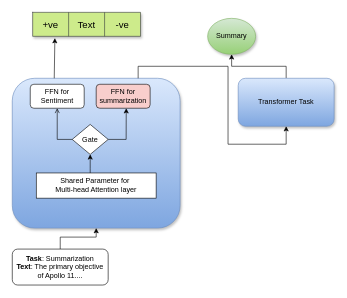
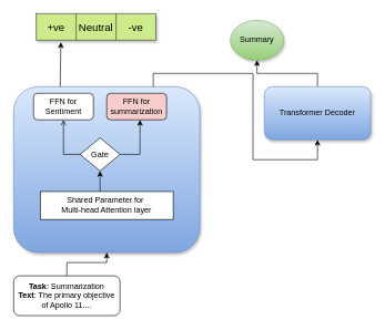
  <mxCell id="0" />
  <mxCell id="1" parent="0" />
  <mxCell id="2" value="&lt;div&gt;&lt;br&gt;&lt;/div&gt;" style="rounded=1;whiteSpace=wrap;html=1;shadow=1;glass=0;fillColor=#dae8fc;strokeColor=#6c8ebf;gradientColor=#7ea6e0;" vertex="1" parent="1"><mxGeometry x="20" y="130" width="280" height="250" as="geometry" /></mxCell>
  <mxCell id="3" value="" style="edgeStyle=orthogonalEdgeStyle;rounded=0;orthogonalLoop=1;jettySize=auto;html=1;" edge="1" parent="1" source="4" target="12"><mxGeometry relative="1" as="geometry" /></mxCell>
- <mxCell id="4" value="&lt;div&gt;Transformer Task&lt;/div&gt;" style="rounded=1;whiteSpace=wrap;html=1;shadow=1;fillColor=#dae8fc;strokeColor=#6c8ebf;gradientColor=#7ea6e0;" vertex="1" parent="1"><mxGeometry x="397" y="130" width="160" height="80" as="geometry" /></mxCell>
+ <mxCell id="4" value="&lt;div&gt;Transformer Decoder&lt;/div&gt;" style="rounded=1;whiteSpace=wrap;html=1;shadow=1;fillColor=#dae8fc;strokeColor=#6c8ebf;gradientColor=#7ea6e0;" vertex="1" parent="1"><mxGeometry x="397" y="130" width="160" height="80" as="geometry" /></mxCell>
  <mxCell id="5" value="" style="endArrow=classic;html=1;rounded=0;exitX=0.75;exitY=0;exitDx=0;exitDy=0;entryX=0.5;entryY=1;entryDx=0;entryDy=0;" edge="1" parent="1" source="2" target="4"><mxGeometry width="50" height="50" relative="1" as="geometry"><mxPoint x="141" y="130" as="sourcePoint" /><mxPoint x="322" y="210" as="targetPoint" /><Array as="points"><mxPoint x="230" y="110" /><mxPoint x="380" y="110" /><mxPoint x="380" y="240" /><mxPoint x="477" y="240" /></Array></mxGeometry></mxCell>
  <mxCell id="6" value="" style="shape=table;startSize=0;container=1;collapsible=0;childLayout=tableLayout;fontSize=16;rounded=1;shadow=1;fillColor=#cdeb8b;strokeColor=#36393d;" vertex="1" parent="1"><mxGeometry x="54" y="20" width="180" height="40" as="geometry" /></mxCell>
  <mxCell id="7" value="" style="shape=tableRow;horizontal=0;startSize=0;swimlaneHead=0;swimlaneBody=0;strokeColor=inherit;top=0;left=0;bottom=0;right=0;collapsible=0;dropTarget=0;fillColor=none;points=[[0,0.5],[1,0.5]];portConstraint=eastwest;fontSize=16;" vertex="1" parent="6"><mxGeometry width="180" height="40" as="geometry" /></mxCell>
  <mxCell id="8" value="+ve" style="shape=partialRectangle;html=1;whiteSpace=wrap;connectable=0;strokeColor=inherit;overflow=hidden;fillColor=none;top=0;left=0;bottom=0;right=0;pointerEvents=1;fontSize=16;" vertex="1" parent="7"><mxGeometry width="60" height="40" as="geometry"><mxRectangle width="60" height="40" as="alternateBounds" /></mxGeometry></mxCell>
- <mxCell id="9" value="Text" style="shape=partialRectangle;html=1;whiteSpace=wrap;connectable=0;strokeColor=inherit;overflow=hidden;fillColor=none;top=0;left=0;bottom=0;right=0;pointerEvents=1;fontSize=16;" vertex="1" parent="7"><mxGeometry x="60" width="60" height="40" as="geometry"><mxRectangle width="60" height="40" as="alternateBounds" /></mxGeometry></mxCell>
+ <mxCell id="9" value="Neutral" style="shape=partialRectangle;html=1;whiteSpace=wrap;connectable=0;strokeColor=inherit;overflow=hidden;fillColor=none;top=0;left=0;bottom=0;right=0;pointerEvents=1;fontSize=16;" vertex="1" parent="7"><mxGeometry x="60" width="60" height="40" as="geometry"><mxRectangle width="60" height="40" as="alternateBounds" /></mxGeometry></mxCell>
  <mxCell id="10" value="-ve" style="shape=partialRectangle;html=1;whiteSpace=wrap;connectable=0;strokeColor=inherit;overflow=hidden;fillColor=none;top=0;left=0;bottom=0;right=0;pointerEvents=1;fontSize=16;" vertex="1" parent="7"><mxGeometry x="120" width="60" height="40" as="geometry"><mxRectangle width="60" height="40" as="alternateBounds" /></mxGeometry></mxCell>
  <mxCell id="11" value="" style="endArrow=classic;html=1;rounded=0;entryX=0.206;entryY=1.075;entryDx=0;entryDy=0;entryPerimeter=0;exitX=0.25;exitY=0;exitDx=0;exitDy=0;" edge="1" parent="1" source="2" target="7"><mxGeometry width="50" height="50" relative="1" as="geometry"><mxPoint x="60" y="110" as="sourcePoint" /><mxPoint x="350" y="200" as="targetPoint" /></mxGeometry></mxCell>
  <mxCell id="12" value="Summary" style="ellipse;whiteSpace=wrap;html=1;shadow=1;fillColor=#d5e8d4;gradientColor=#97d077;strokeColor=#82b366;" vertex="1" parent="1"><mxGeometry x="346" y="30" width="80" height="60" as="geometry" /></mxCell>
  <mxCell id="13" value="" style="edgeStyle=orthogonalEdgeStyle;rounded=0;orthogonalLoop=1;jettySize=auto;html=1;" edge="1" parent="1" source="14" target="2"><mxGeometry relative="1" as="geometry" /></mxCell>
  <mxCell id="14" value="&lt;div&gt;&lt;b&gt;Task&lt;/b&gt;: Summarization&lt;/div&gt;&lt;div&gt;&lt;b&gt;Text&lt;/b&gt;: The primary objective of Apollo 11....&lt;/div&gt;" style="rounded=1;whiteSpace=wrap;html=1;" vertex="1" parent="1"><mxGeometry x="20" y="415" width="160" height="60" as="geometry" /></mxCell>
  <mxCell id="15" value="" style="edgeStyle=orthogonalEdgeStyle;rounded=0;orthogonalLoop=1;jettySize=auto;html=1;" edge="1" parent="1" source="16" target="17"><mxGeometry relative="1" as="geometry"><Array as="points"><mxPoint x="150" y="280" /><mxPoint x="150" y="280" /></Array></mxGeometry></mxCell>
  <mxCell id="16" value="&lt;div&gt;Shared Parameter for&amp;nbsp;&lt;/div&gt;&lt;div&gt;Multi-head Attention layer&lt;/div&gt;" style="whiteSpace=wrap;html=1;rounded=0;" vertex="1" parent="1"><mxGeometry x="60" y="288" width="200" height="42" as="geometry" /></mxCell>
  <mxCell id="17" value="Gate" style="rhombus;whiteSpace=wrap;html=1;" vertex="1" parent="1"><mxGeometry x="120" y="207" width="60" height="50" as="geometry" /></mxCell>
  <mxCell id="18" value="FFN for Sentiment" style="rounded=1;whiteSpace=wrap;html=1;" vertex="1" parent="1"><mxGeometry x="50" y="140" width="90" height="40" as="geometry" /></mxCell>
  <mxCell id="19" value="FFN for summarization" style="rounded=1;whiteSpace=wrap;html=1;fillColor=#f8cecc;" vertex="1" parent="1"><mxGeometry x="160" y="140" width="90" height="40" as="geometry" /></mxCell>
  <mxCell id="20" value="" style="endArrow=classic;html=1;rounded=0;exitX=1;exitY=0.5;exitDx=0;exitDy=0;entryX=0.679;entryY=0.2;entryDx=0;entryDy=0;entryPerimeter=0;" edge="1" parent="1" source="17" target="2"><mxGeometry width="50" height="50" relative="1" as="geometry"><mxPoint x="300" y="370" as="sourcePoint" /><mxPoint x="350" y="320" as="targetPoint" /><Array as="points"><mxPoint x="210" y="232" /></Array></mxGeometry></mxCell>
  <mxCell id="21" value="" style="endArrow=open;html=1;rounded=0;exitX=0;exitY=0.5;exitDx=0;exitDy=0;entryX=0.5;entryY=1;entryDx=0;entryDy=0;" edge="1" parent="1" source="17" target="18"><mxGeometry width="50" height="50" relative="1" as="geometry"><mxPoint x="300" y="370" as="sourcePoint" /><mxPoint x="350" y="320" as="targetPoint" /><Array as="points"><mxPoint x="95" y="232" /></Array></mxGeometry></mxCell>
